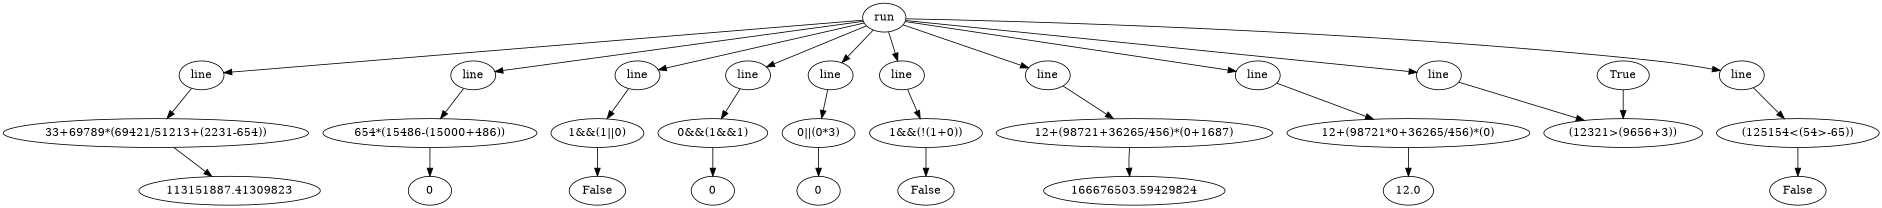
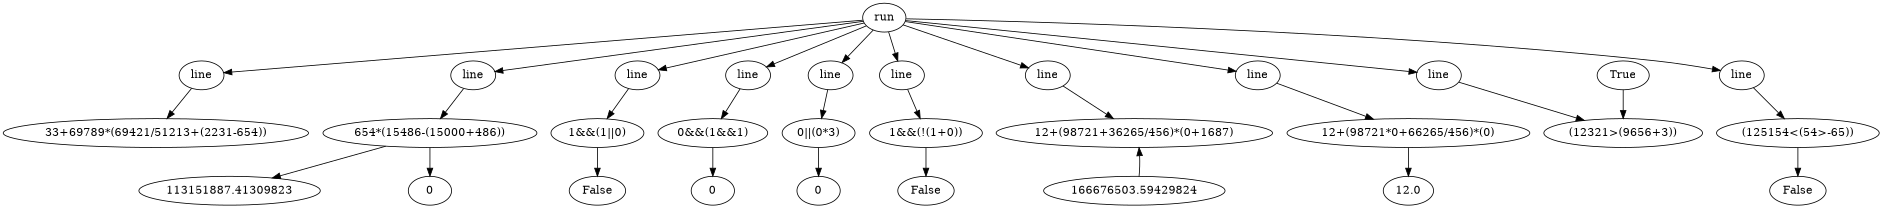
  digraph {
    n1 [label=run]
    n2 [label=line]
    n3 [label=line]
    n4 [label=line]
    n5 [label=line]
    n6 [label=line]
    n7 [label=line]
    n8 [label=line]
    n9 [label=line]
    n10 [label=line]
    n11 [label=line]
    n12 [label="33+69789*(69421/51213+(2231-654))"]
    n13 [label="654*(15486-(15000+486))"]
    n14 [label="1&&(1||0)"]
    n15 [label="0&&(1&&1)"]
    n16 [label="0||(0*3)"]
    n17 [label="1&&(!(1+0))"]
    n18 [label="12+(98721+36265/456)*(0+1687)"]
-   n19 [label="12+(98721*0+36265/456)*(0)"]
+   n19 [label="12+(98721*0+66265/456)*(0)"]
    n20 [label="(12321>(9656+3))"]
    n21 [label="(125154<(54>-65))"]
    n22 [label=113151887.41309823]
    n23 [label=0]
    n24 [label=False]
    n25 [label=0]
    n26 [label=0]
    n27 [label=False]
    n28 [label=166676503.59429824]
    n29 [label=12.0]
    n30 [label=True]
    n31 [label=False]
    n1 -> n2
    n1 -> n3
    n1 -> n4
    n1 -> n5
    n1 -> n6
    n1 -> n7
    n1 -> n8
    n1 -> n9
    n1 -> n10
    n1 -> n11
    n2 -> n12
    n3 -> n13
    n4 -> n14
    n5 -> n15
    n6 -> n16
    n7 -> n17
    n8 -> n18
    n9 -> n19
    n10 -> n20
    n11 -> n21
-   n12 -> n22
+   n13 -> n22
    n13 -> n23
    n14 -> n24
    n15 -> n25
    n16 -> n26
    n17 -> n27
-   n18 -> n28
+   n28 -> n18
    n19 -> n29
    n21 -> n31
    n30 -> n20
  }
